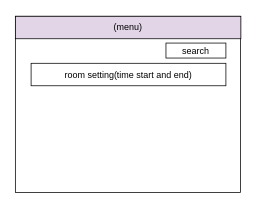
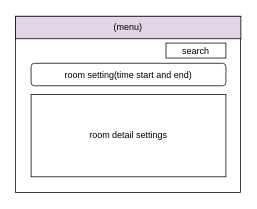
  <mxCell id="0" />
  <mxCell id="1" parent="0" />
  <mxCell id="2" value="" style="rounded=0;whiteSpace=wrap;html=1;" parent="1" vertex="1"><mxGeometry x="20" y="20.75" width="300.6" height="235.25" as="geometry" /></mxCell>
- <mxCell id="3" value="room setting(time start and end)" style="rounded=0;whiteSpace=wrap;html=1;" parent="1" vertex="1"><mxGeometry x="41" y="83.5" width="260" height="30" as="geometry" /></mxCell>
+ <mxCell id="3" value="room setting(time start and end)" style="whiteSpace=wrap;html=1;rounded=1;" parent="1" vertex="1"><mxGeometry x="41" y="83.5" width="260" height="30" as="geometry" /></mxCell>
+ <mxCell id="4" value="room detail settings&lt;br&gt;" style="rounded=0;whiteSpace=wrap;html=1;" parent="1" vertex="1"><mxGeometry x="41" y="125" width="260" height="110" as="geometry" /></mxCell>
  <mxCell id="5" value="search" style="rounded=0;whiteSpace=wrap;html=1;" parent="1" vertex="1"><mxGeometry x="221" y="56.5" width="80" height="20" as="geometry" /></mxCell>
  <mxCell id="6" value="(menu)" style="rounded=0;whiteSpace=wrap;html=1;fillColor=#e1d5e7;" parent="1" vertex="1"><mxGeometry x="20" y="20.75" width="301" height="30" as="geometry" /></mxCell>
